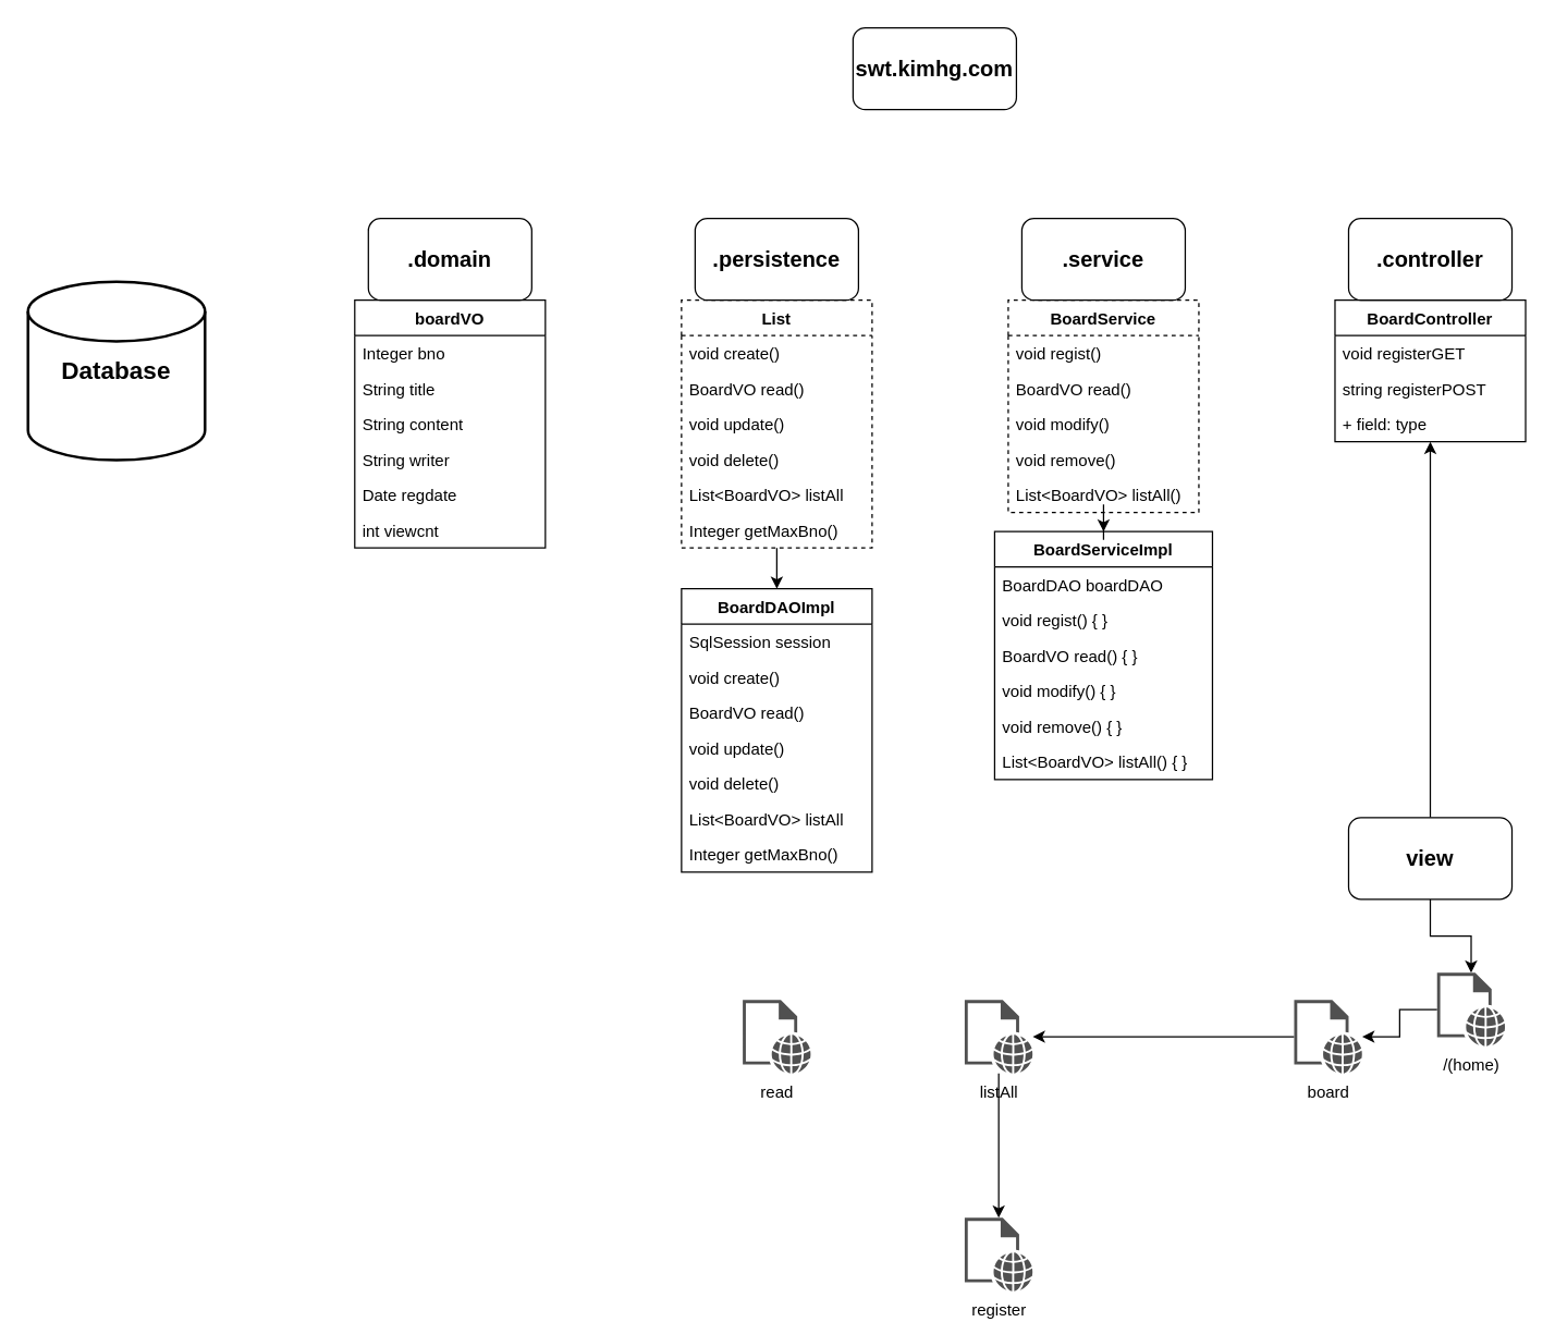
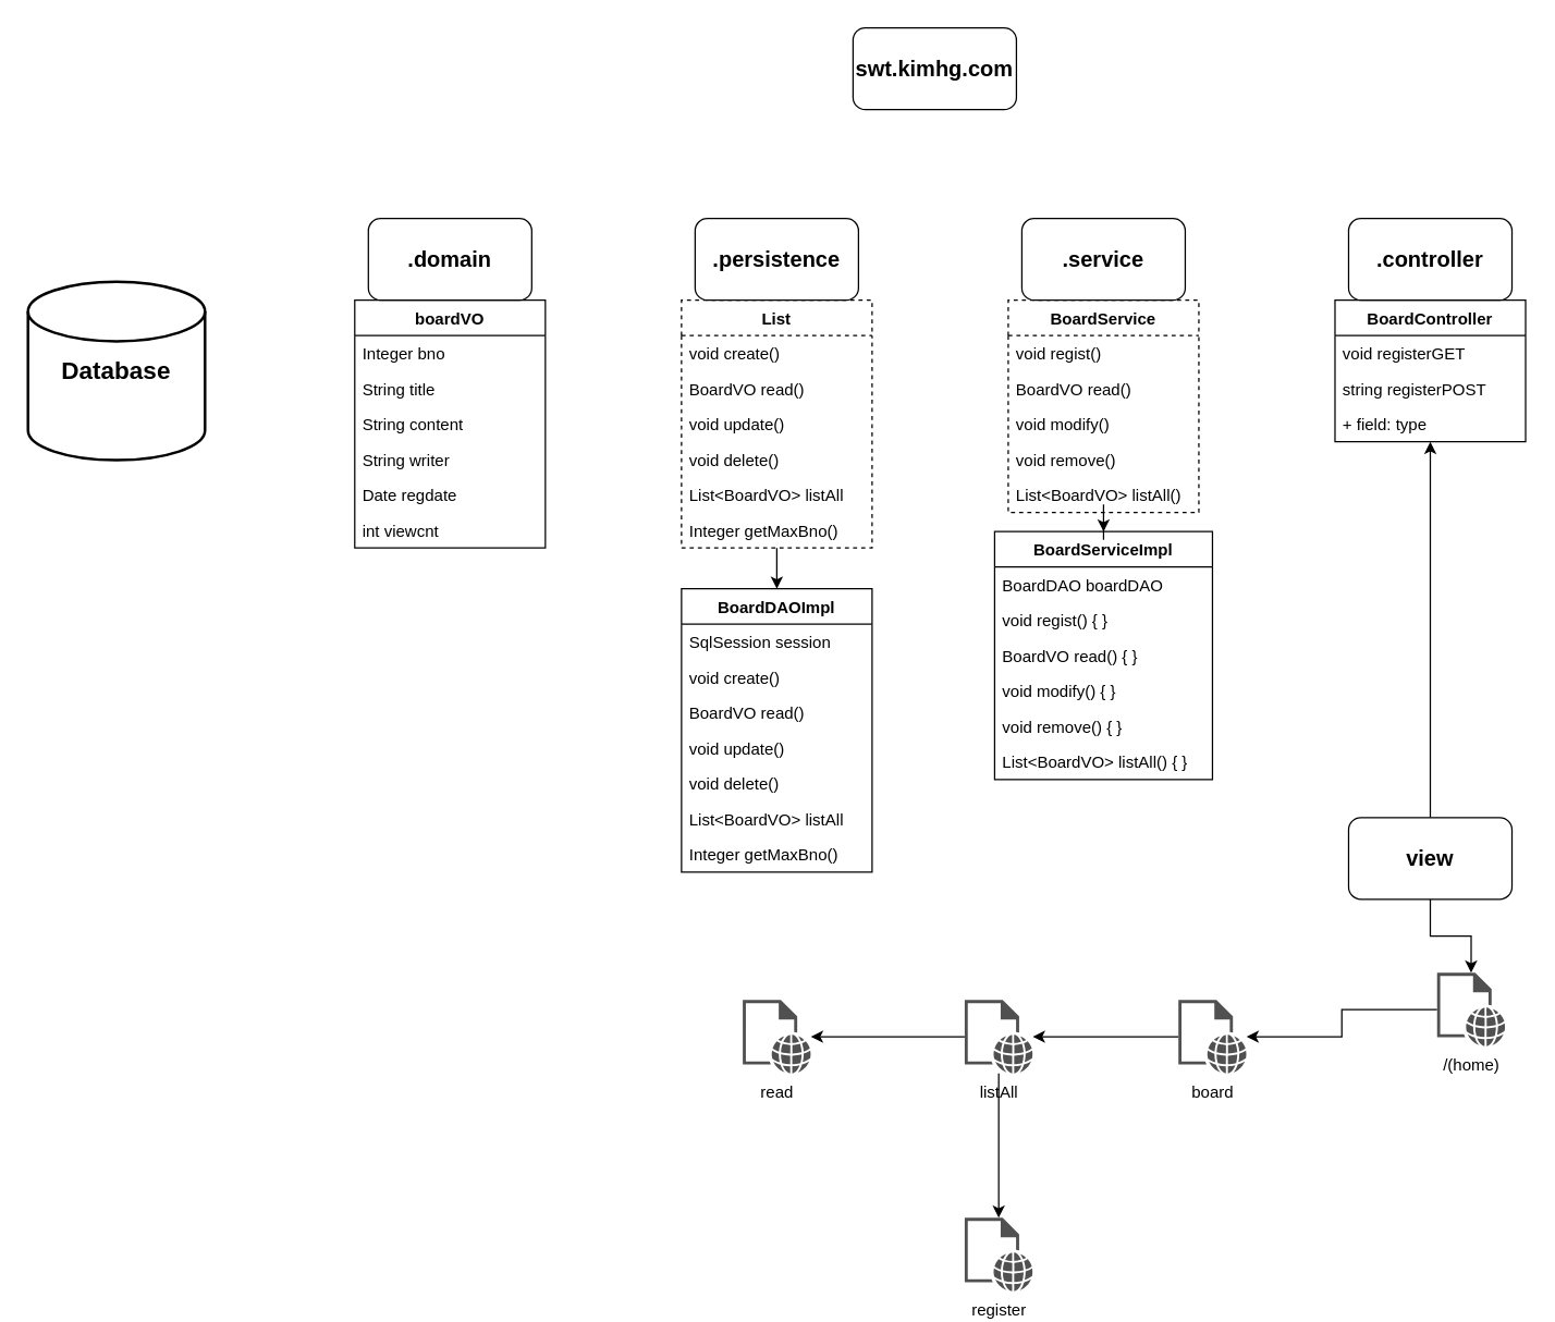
  <mxCell id="0" />
  <mxCell id="1" parent="0" />
  <mxCell id="2" value=".controller" style="rounded=1;whiteSpace=wrap;html=1;fontSize=16;fontStyle=1" parent="1" vertex="1"><mxGeometry x="990" y="160" width="120" height="60" as="geometry" /></mxCell>
  <mxCell id="3" value="&lt;span style=&quot;white-space: normal; font-size: 16px;&quot;&gt;.service&lt;/span&gt;" style="rounded=1;whiteSpace=wrap;html=1;fontSize=16;fontStyle=1" parent="1" vertex="1"><mxGeometry x="750" y="160" width="120" height="60" as="geometry" /></mxCell>
  <mxCell id="4" value="&lt;span style=&quot;white-space: normal; font-size: 16px;&quot;&gt;.domain&lt;/span&gt;" style="rounded=1;whiteSpace=wrap;html=1;fontSize=16;fontStyle=1" parent="1" vertex="1"><mxGeometry x="270" y="160" width="120" height="60" as="geometry" /></mxCell>
  <mxCell id="5" value="&lt;span style=&quot;white-space: normal; font-size: 16px;&quot;&gt;.persistence&lt;/span&gt;" style="rounded=1;whiteSpace=wrap;html=1;fontSize=16;fontStyle=1" parent="1" vertex="1"><mxGeometry x="510" y="160" width="120" height="60" as="geometry" /></mxCell>
  <mxCell id="6" value="swt.kimhg.com" style="rounded=1;whiteSpace=wrap;html=1;fontSize=16;fontStyle=1" parent="1" vertex="1"><mxGeometry x="626" y="20" width="120" height="60" as="geometry" /></mxCell>
  <mxCell id="7" value="" style="edgeStyle=orthogonalEdgeStyle;rounded=0;orthogonalLoop=1;jettySize=auto;html=1;" parent="1" source="9" target="58" edge="1"><mxGeometry relative="1" as="geometry" /></mxCell>
  <mxCell id="8" value="" style="edgeStyle=orthogonalEdgeStyle;rounded=0;orthogonalLoop=1;jettySize=auto;html=1;" parent="1" source="9" target="47" edge="1"><mxGeometry relative="1" as="geometry"><mxPoint x="1095" y="360" as="targetPoint" /><mxPoint x="1095" y="614" as="sourcePoint" /></mxGeometry></mxCell>
  <mxCell id="9" value="view" style="rounded=1;whiteSpace=wrap;html=1;fontSize=16;fontStyle=1" parent="1" vertex="1"><mxGeometry x="990" y="600" width="120" height="60" as="geometry" /></mxCell>
  <mxCell id="10" value="boardVO" style="swimlane;fontStyle=1;childLayout=stackLayout;horizontal=1;startSize=26;fillColor=none;horizontalStack=0;resizeParent=1;resizeParentMax=0;resizeLast=0;collapsible=1;marginBottom=0;" parent="1" vertex="1"><mxGeometry x="260" y="220" width="140" height="182" as="geometry" /></mxCell>
  <mxCell id="11" value="Integer bno" style="text;strokeColor=none;fillColor=none;align=left;verticalAlign=top;spacingLeft=4;spacingRight=4;overflow=hidden;rotatable=0;points=[[0,0.5],[1,0.5]];portConstraint=eastwest;" parent="10" vertex="1"><mxGeometry y="26" width="140" height="26" as="geometry" /></mxCell>
  <mxCell id="12" value="String title" style="text;strokeColor=none;fillColor=none;align=left;verticalAlign=top;spacingLeft=4;spacingRight=4;overflow=hidden;rotatable=0;points=[[0,0.5],[1,0.5]];portConstraint=eastwest;" parent="10" vertex="1"><mxGeometry y="52" width="140" height="26" as="geometry" /></mxCell>
  <mxCell id="13" value="String content" style="text;strokeColor=none;fillColor=none;align=left;verticalAlign=top;spacingLeft=4;spacingRight=4;overflow=hidden;rotatable=0;points=[[0,0.5],[1,0.5]];portConstraint=eastwest;" parent="10" vertex="1"><mxGeometry y="78" width="140" height="26" as="geometry" /></mxCell>
  <mxCell id="14" value="String writer" style="text;strokeColor=none;fillColor=none;align=left;verticalAlign=top;spacingLeft=4;spacingRight=4;overflow=hidden;rotatable=0;points=[[0,0.5],[1,0.5]];portConstraint=eastwest;" parent="10" vertex="1"><mxGeometry y="104" width="140" height="26" as="geometry" /></mxCell>
  <mxCell id="15" value="Date regdate" style="text;strokeColor=none;fillColor=none;align=left;verticalAlign=top;spacingLeft=4;spacingRight=4;overflow=hidden;rotatable=0;points=[[0,0.5],[1,0.5]];portConstraint=eastwest;" parent="10" vertex="1"><mxGeometry y="130" width="140" height="26" as="geometry" /></mxCell>
  <mxCell id="16" value="int viewcnt" style="text;strokeColor=none;fillColor=none;align=left;verticalAlign=top;spacingLeft=4;spacingRight=4;overflow=hidden;rotatable=0;points=[[0,0.5],[1,0.5]];portConstraint=eastwest;" parent="10" vertex="1"><mxGeometry y="156" width="140" height="26" as="geometry" /></mxCell>
  <mxCell id="17" value="" style="edgeStyle=orthogonalEdgeStyle;rounded=0;orthogonalLoop=1;jettySize=auto;html=1;" edge="1" parent="1" source="18" target="25"><mxGeometry relative="1" as="geometry" /></mxCell>
  <mxCell id="18" value="List" style="swimlane;fontStyle=1;childLayout=stackLayout;horizontal=1;startSize=26;fillColor=none;horizontalStack=0;resizeParent=1;resizeParentMax=0;resizeLast=0;collapsible=1;marginBottom=0;align=center;dashed=1;" parent="1" vertex="1"><mxGeometry x="500" y="220" width="140" height="182" as="geometry" /></mxCell>
  <mxCell id="19" value="void create()" style="text;strokeColor=none;fillColor=none;align=left;verticalAlign=top;spacingLeft=4;spacingRight=4;overflow=hidden;rotatable=0;points=[[0,0.5],[1,0.5]];portConstraint=eastwest;" parent="18" vertex="1"><mxGeometry y="26" width="140" height="26" as="geometry" /></mxCell>
  <mxCell id="20" value="BoardVO read()" style="text;strokeColor=none;fillColor=none;align=left;verticalAlign=top;spacingLeft=4;spacingRight=4;overflow=hidden;rotatable=0;points=[[0,0.5],[1,0.5]];portConstraint=eastwest;" parent="18" vertex="1"><mxGeometry y="52" width="140" height="26" as="geometry" /></mxCell>
  <mxCell id="21" value="void update()" style="text;strokeColor=none;fillColor=none;align=left;verticalAlign=top;spacingLeft=4;spacingRight=4;overflow=hidden;rotatable=0;points=[[0,0.5],[1,0.5]];portConstraint=eastwest;" parent="18" vertex="1"><mxGeometry y="78" width="140" height="26" as="geometry" /></mxCell>
  <mxCell id="22" value="void delete()" style="text;strokeColor=none;fillColor=none;align=left;verticalAlign=top;spacingLeft=4;spacingRight=4;overflow=hidden;rotatable=0;points=[[0,0.5],[1,0.5]];portConstraint=eastwest;" parent="18" vertex="1"><mxGeometry y="104" width="140" height="26" as="geometry" /></mxCell>
  <mxCell id="23" value="List&lt;BoardVO&gt; listAll" style="text;strokeColor=none;fillColor=none;align=left;verticalAlign=top;spacingLeft=4;spacingRight=4;overflow=hidden;rotatable=0;points=[[0,0.5],[1,0.5]];portConstraint=eastwest;" parent="18" vertex="1"><mxGeometry y="130" width="140" height="26" as="geometry" /></mxCell>
  <mxCell id="24" value="Integer getMaxBno()" style="text;strokeColor=none;fillColor=none;align=left;verticalAlign=top;spacingLeft=4;spacingRight=4;overflow=hidden;rotatable=0;points=[[0,0.5],[1,0.5]];portConstraint=eastwest;" parent="18" vertex="1"><mxGeometry y="156" width="140" height="26" as="geometry" /></mxCell>
  <mxCell id="25" value="BoardDAOImpl" style="swimlane;fontStyle=1;childLayout=stackLayout;horizontal=1;startSize=26;fillColor=none;horizontalStack=0;resizeParent=1;resizeParentMax=0;resizeLast=0;collapsible=1;marginBottom=0;align=center;" vertex="1" parent="1"><mxGeometry x="500" y="432" width="140" height="208" as="geometry" /></mxCell>
  <mxCell id="26" value="SqlSession session" style="text;strokeColor=none;fillColor=none;align=left;verticalAlign=top;spacingLeft=4;spacingRight=4;overflow=hidden;rotatable=0;points=[[0,0.5],[1,0.5]];portConstraint=eastwest;" vertex="1" parent="25"><mxGeometry y="26" width="140" height="26" as="geometry" /></mxCell>
  <mxCell id="27" value="void create()" style="text;strokeColor=none;fillColor=none;align=left;verticalAlign=top;spacingLeft=4;spacingRight=4;overflow=hidden;rotatable=0;points=[[0,0.5],[1,0.5]];portConstraint=eastwest;" vertex="1" parent="25"><mxGeometry y="52" width="140" height="26" as="geometry" /></mxCell>
  <mxCell id="28" value="BoardVO read()" style="text;strokeColor=none;fillColor=none;align=left;verticalAlign=top;spacingLeft=4;spacingRight=4;overflow=hidden;rotatable=0;points=[[0,0.5],[1,0.5]];portConstraint=eastwest;" vertex="1" parent="25"><mxGeometry y="78" width="140" height="26" as="geometry" /></mxCell>
  <mxCell id="29" value="void update()" style="text;strokeColor=none;fillColor=none;align=left;verticalAlign=top;spacingLeft=4;spacingRight=4;overflow=hidden;rotatable=0;points=[[0,0.5],[1,0.5]];portConstraint=eastwest;" vertex="1" parent="25"><mxGeometry y="104" width="140" height="26" as="geometry" /></mxCell>
  <mxCell id="30" value="void delete()" style="text;strokeColor=none;fillColor=none;align=left;verticalAlign=top;spacingLeft=4;spacingRight=4;overflow=hidden;rotatable=0;points=[[0,0.5],[1,0.5]];portConstraint=eastwest;" vertex="1" parent="25"><mxGeometry y="130" width="140" height="26" as="geometry" /></mxCell>
  <mxCell id="31" value="List&lt;BoardVO&gt; listAll" style="text;strokeColor=none;fillColor=none;align=left;verticalAlign=top;spacingLeft=4;spacingRight=4;overflow=hidden;rotatable=0;points=[[0,0.5],[1,0.5]];portConstraint=eastwest;" vertex="1" parent="25"><mxGeometry y="156" width="140" height="26" as="geometry" /></mxCell>
  <mxCell id="32" value="Integer getMaxBno()" style="text;strokeColor=none;fillColor=none;align=left;verticalAlign=top;spacingLeft=4;spacingRight=4;overflow=hidden;rotatable=0;points=[[0,0.5],[1,0.5]];portConstraint=eastwest;" vertex="1" parent="25"><mxGeometry y="182" width="140" height="26" as="geometry" /></mxCell>
  <mxCell id="33" value="" style="edgeStyle=orthogonalEdgeStyle;rounded=0;orthogonalLoop=1;jettySize=auto;html=1;" parent="1" source="34" target="40" edge="1"><mxGeometry relative="1" as="geometry" /></mxCell>
  <mxCell id="34" value="BoardService" style="swimlane;fontStyle=1;childLayout=stackLayout;horizontal=1;startSize=26;fillColor=none;horizontalStack=0;resizeParent=1;resizeParentMax=0;resizeLast=0;collapsible=1;marginBottom=0;dashed=1;align=center;" parent="1" vertex="1"><mxGeometry x="740" y="220" width="140" height="156" as="geometry" /></mxCell>
  <mxCell id="35" value="void regist()" style="text;strokeColor=none;fillColor=none;align=left;verticalAlign=top;spacingLeft=4;spacingRight=4;overflow=hidden;rotatable=0;points=[[0,0.5],[1,0.5]];portConstraint=eastwest;" parent="34" vertex="1"><mxGeometry y="26" width="140" height="26" as="geometry" /></mxCell>
  <mxCell id="36" value="BoardVO read()" style="text;strokeColor=none;fillColor=none;align=left;verticalAlign=top;spacingLeft=4;spacingRight=4;overflow=hidden;rotatable=0;points=[[0,0.5],[1,0.5]];portConstraint=eastwest;" parent="34" vertex="1"><mxGeometry y="52" width="140" height="26" as="geometry" /></mxCell>
  <mxCell id="37" value="void modify()" style="text;strokeColor=none;fillColor=none;align=left;verticalAlign=top;spacingLeft=4;spacingRight=4;overflow=hidden;rotatable=0;points=[[0,0.5],[1,0.5]];portConstraint=eastwest;" parent="34" vertex="1"><mxGeometry y="78" width="140" height="26" as="geometry" /></mxCell>
  <mxCell id="38" value="void remove()" style="text;strokeColor=none;fillColor=none;align=left;verticalAlign=top;spacingLeft=4;spacingRight=4;overflow=hidden;rotatable=0;points=[[0,0.5],[1,0.5]];portConstraint=eastwest;" parent="34" vertex="1"><mxGeometry y="104" width="140" height="26" as="geometry" /></mxCell>
  <mxCell id="39" value="List&lt;BoardVO&gt; listAll()" style="text;strokeColor=none;fillColor=none;align=left;verticalAlign=top;spacingLeft=4;spacingRight=4;overflow=hidden;rotatable=0;points=[[0,0.5],[1,0.5]];portConstraint=eastwest;" parent="34" vertex="1"><mxGeometry y="130" width="140" height="26" as="geometry" /></mxCell>
  <mxCell id="40" value="BoardServiceImpl" style="swimlane;fontStyle=1;childLayout=stackLayout;horizontal=1;startSize=26;fillColor=none;horizontalStack=0;resizeParent=1;resizeParentMax=0;resizeLast=0;collapsible=1;marginBottom=0;align=center;" parent="1" vertex="1"><mxGeometry x="730" y="390" width="160" height="182" as="geometry" /></mxCell>
  <mxCell id="41" value="BoardDAO boardDAO" style="text;strokeColor=none;fillColor=none;align=left;verticalAlign=top;spacingLeft=4;spacingRight=4;overflow=hidden;rotatable=0;points=[[0,0.5],[1,0.5]];portConstraint=eastwest;" parent="40" vertex="1"><mxGeometry y="26" width="160" height="26" as="geometry" /></mxCell>
  <mxCell id="42" value="void regist() { } " style="text;strokeColor=none;fillColor=none;align=left;verticalAlign=top;spacingLeft=4;spacingRight=4;overflow=hidden;rotatable=0;points=[[0,0.5],[1,0.5]];portConstraint=eastwest;" parent="40" vertex="1"><mxGeometry y="52" width="160" height="26" as="geometry" /></mxCell>
  <mxCell id="43" value="BoardVO read() { }" style="text;strokeColor=none;fillColor=none;align=left;verticalAlign=top;spacingLeft=4;spacingRight=4;overflow=hidden;rotatable=0;points=[[0,0.5],[1,0.5]];portConstraint=eastwest;" parent="40" vertex="1"><mxGeometry y="78" width="160" height="26" as="geometry" /></mxCell>
  <mxCell id="44" value="void modify() { }" style="text;strokeColor=none;fillColor=none;align=left;verticalAlign=top;spacingLeft=4;spacingRight=4;overflow=hidden;rotatable=0;points=[[0,0.5],[1,0.5]];portConstraint=eastwest;" parent="40" vertex="1"><mxGeometry y="104" width="160" height="26" as="geometry" /></mxCell>
  <mxCell id="45" value="void remove() { }" style="text;strokeColor=none;fillColor=none;align=left;verticalAlign=top;spacingLeft=4;spacingRight=4;overflow=hidden;rotatable=0;points=[[0,0.5],[1,0.5]];portConstraint=eastwest;" parent="40" vertex="1"><mxGeometry y="130" width="160" height="26" as="geometry" /></mxCell>
  <mxCell id="46" value="List&lt;BoardVO&gt; listAll() { }" style="text;strokeColor=none;fillColor=none;align=left;verticalAlign=top;spacingLeft=4;spacingRight=4;overflow=hidden;rotatable=0;points=[[0,0.5],[1,0.5]];portConstraint=eastwest;" parent="40" vertex="1"><mxGeometry y="156" width="160" height="26" as="geometry" /></mxCell>
  <mxCell id="47" value="BoardController" style="swimlane;fontStyle=1;childLayout=stackLayout;horizontal=1;startSize=26;fillColor=none;horizontalStack=0;resizeParent=1;resizeParentMax=0;resizeLast=0;collapsible=1;marginBottom=0;align=center;" parent="1" vertex="1"><mxGeometry x="980" y="220" width="140" height="104" as="geometry" /></mxCell>
  <mxCell id="48" value="void registerGET" style="text;strokeColor=none;fillColor=none;align=left;verticalAlign=top;spacingLeft=4;spacingRight=4;overflow=hidden;rotatable=0;points=[[0,0.5],[1,0.5]];portConstraint=eastwest;" parent="47" vertex="1"><mxGeometry y="26" width="140" height="26" as="geometry" /></mxCell>
  <mxCell id="49" value="string registerPOST" style="text;strokeColor=none;fillColor=none;align=left;verticalAlign=top;spacingLeft=4;spacingRight=4;overflow=hidden;rotatable=0;points=[[0,0.5],[1,0.5]];portConstraint=eastwest;" parent="47" vertex="1"><mxGeometry y="52" width="140" height="26" as="geometry" /></mxCell>
  <mxCell id="50" value="+ field: type" style="text;strokeColor=none;fillColor=none;align=left;verticalAlign=top;spacingLeft=4;spacingRight=4;overflow=hidden;rotatable=0;points=[[0,0.5],[1,0.5]];portConstraint=eastwest;" parent="47" vertex="1"><mxGeometry y="78" width="140" height="26" as="geometry" /></mxCell>
  <mxCell id="51" value="Database" style="strokeWidth=2;html=1;shape=mxgraph.flowchart.database;whiteSpace=wrap;align=center;fontSize=18;fontStyle=1" parent="1" vertex="1"><mxGeometry x="20" y="206.5" width="130" height="131" as="geometry" /></mxCell>
  <mxCell id="52" value="read" style="pointerEvents=1;shadow=0;dashed=0;html=1;strokeColor=none;fillColor=#505050;labelPosition=center;verticalLabelPosition=bottom;verticalAlign=top;outlineConnect=0;align=center;shape=mxgraph.office.concepts.web_page;" parent="1" vertex="1"><mxGeometry x="545" y="734" width="50" height="54" as="geometry" /></mxCell>
  <mxCell id="53" value="" style="edgeStyle=orthogonalEdgeStyle;rounded=0;orthogonalLoop=1;jettySize=auto;html=1;" parent="1" source="55" target="56" edge="1"><mxGeometry relative="1" as="geometry" /></mxCell>
+ <mxCell id="54" value="" style="edgeStyle=orthogonalEdgeStyle;rounded=0;orthogonalLoop=1;jettySize=auto;html=1;" parent="1" source="55" target="52" edge="1"><mxGeometry relative="1" as="geometry" /></mxCell>
  <mxCell id="55" value="listAll" style="pointerEvents=1;shadow=0;dashed=0;html=1;strokeColor=none;fillColor=#505050;labelPosition=center;verticalLabelPosition=bottom;verticalAlign=top;outlineConnect=0;align=center;shape=mxgraph.office.concepts.web_page;" parent="1" vertex="1"><mxGeometry x="708" y="734" width="50" height="54" as="geometry" /></mxCell>
  <mxCell id="56" value="register" style="pointerEvents=1;shadow=0;dashed=0;html=1;strokeColor=none;fillColor=#505050;labelPosition=center;verticalLabelPosition=bottom;verticalAlign=top;outlineConnect=0;align=center;shape=mxgraph.office.concepts.web_page;" parent="1" vertex="1"><mxGeometry x="708" y="894" width="50" height="54" as="geometry" /></mxCell>
  <mxCell id="57" value="" style="edgeStyle=orthogonalEdgeStyle;rounded=0;orthogonalLoop=1;jettySize=auto;html=1;" parent="1" source="58" target="60" edge="1"><mxGeometry relative="1" as="geometry" /></mxCell>
  <mxCell id="58" value="/(home)" style="pointerEvents=1;shadow=0;dashed=0;html=1;strokeColor=none;fillColor=#505050;labelPosition=center;verticalLabelPosition=bottom;verticalAlign=top;outlineConnect=0;align=center;shape=mxgraph.office.concepts.web_page;" parent="1" vertex="1"><mxGeometry x="1055" y="714" width="50" height="54" as="geometry" /></mxCell>
  <mxCell id="59" value="" style="edgeStyle=orthogonalEdgeStyle;rounded=0;orthogonalLoop=1;jettySize=auto;html=1;" parent="1" source="60" target="55" edge="1"><mxGeometry relative="1" as="geometry" /></mxCell>
- <mxCell id="60" value="board" style="pointerEvents=1;shadow=0;dashed=0;html=1;strokeColor=none;fillColor=#505050;labelPosition=center;verticalLabelPosition=bottom;verticalAlign=top;outlineConnect=0;align=center;shape=mxgraph.office.concepts.web_page;" parent="1" vertex="1"><mxGeometry x="950" y="734" width="50" height="54" as="geometry" /></mxCell>
+ <mxCell id="60" value="board" style="pointerEvents=1;shadow=0;dashed=0;html=1;strokeColor=none;fillColor=#505050;labelPosition=center;verticalLabelPosition=bottom;verticalAlign=top;outlineConnect=0;align=center;shape=mxgraph.office.concepts.web_page;" parent="1" vertex="1"><mxGeometry x="865" y="734" width="50" height="54" as="geometry" /></mxCell>
